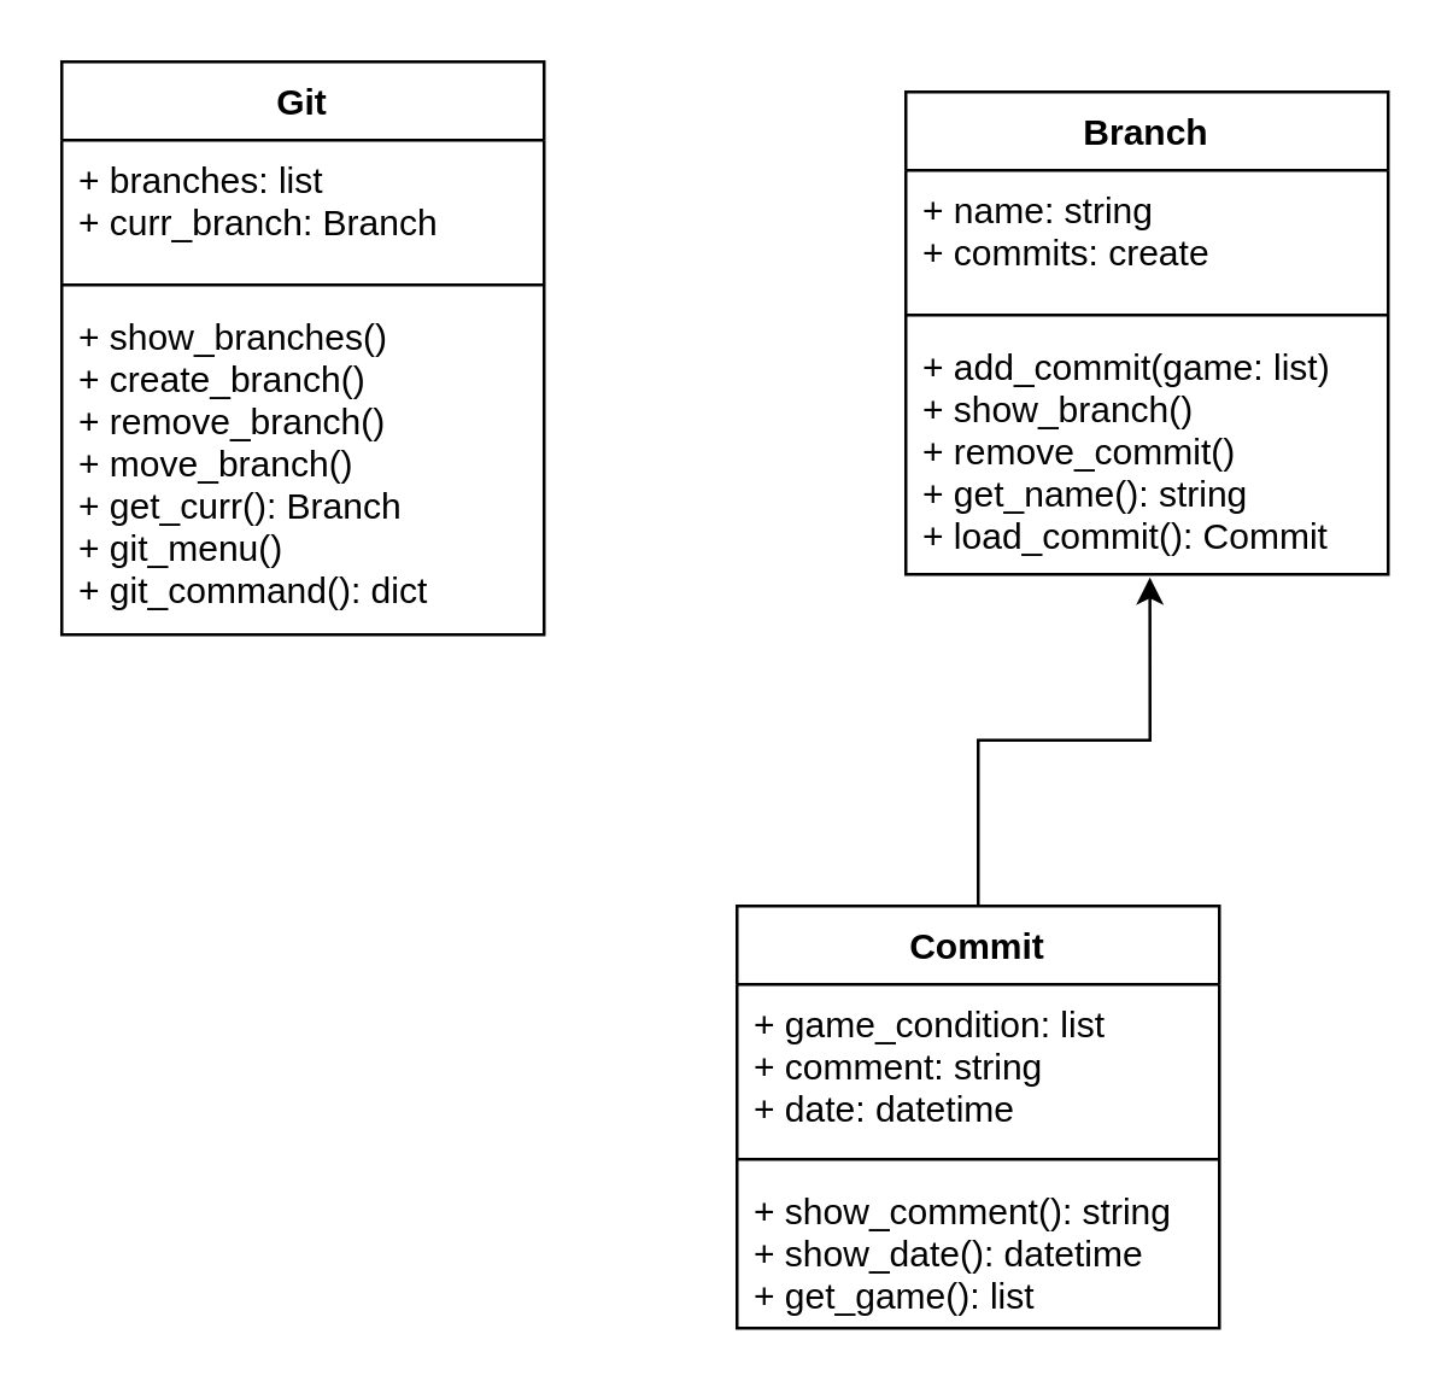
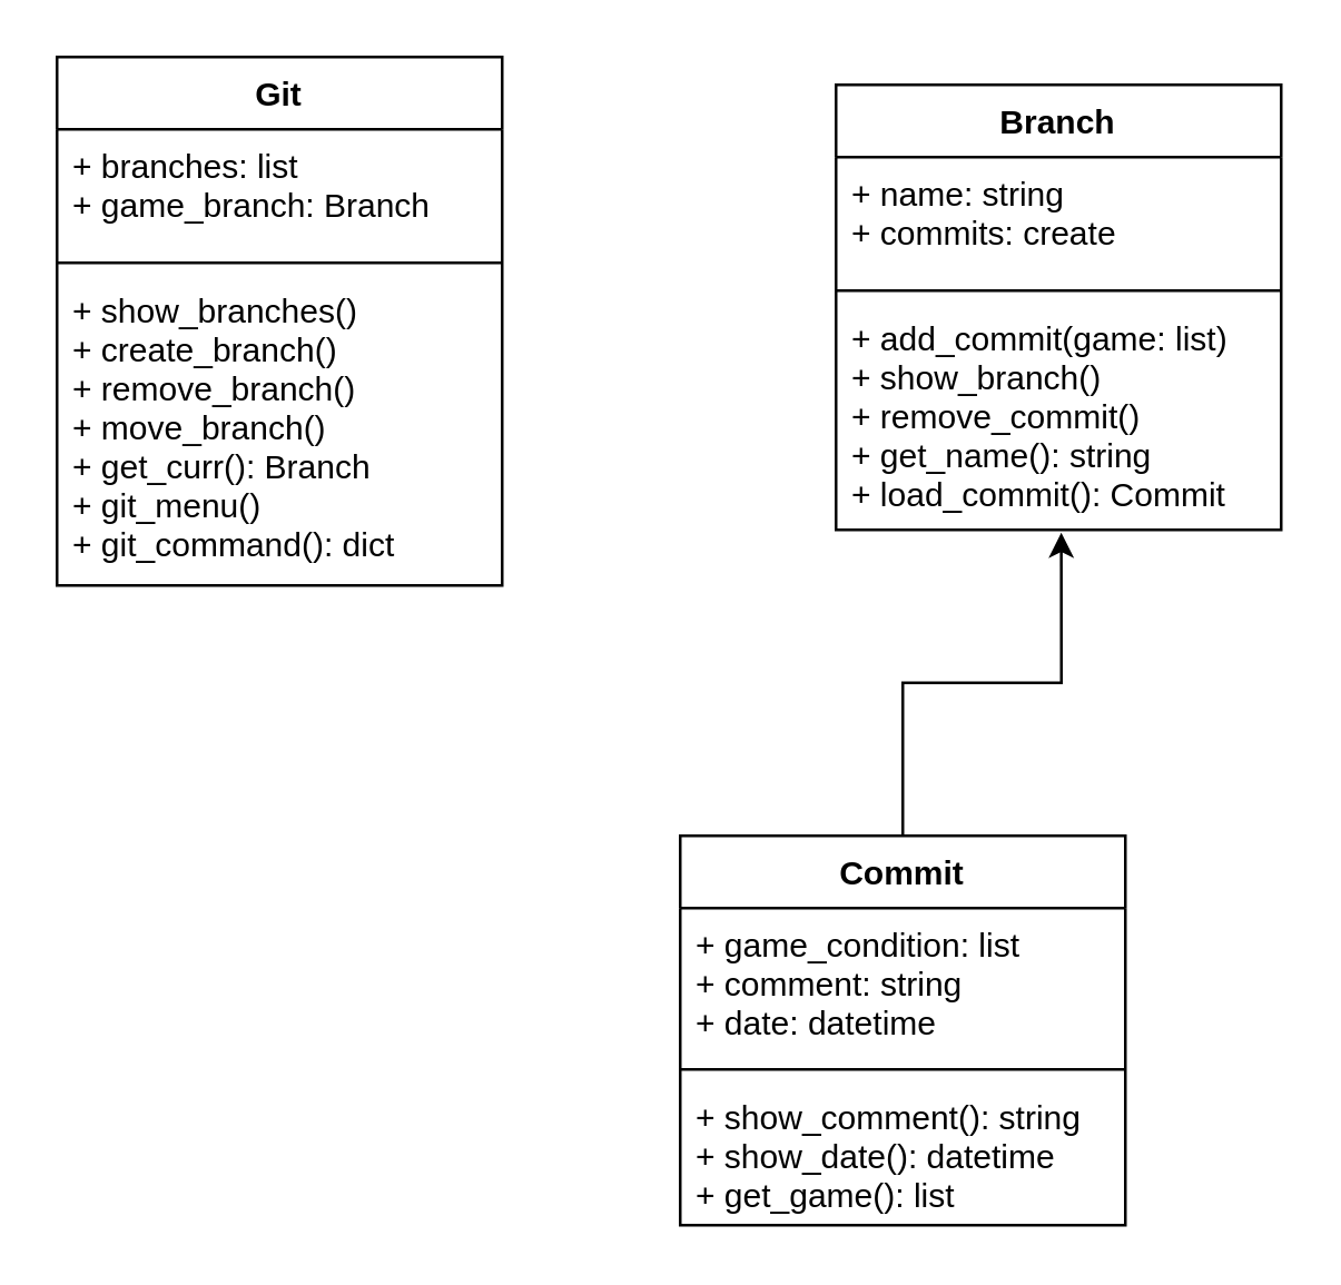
  <mxCell id="0" />
  <mxCell id="1" parent="0" />
  <mxCell id="2" value="Git" style="swimlane;fontStyle=1;align=center;verticalAlign=top;childLayout=stackLayout;horizontal=1;startSize=26;horizontalStack=0;resizeParent=1;resizeParentMax=0;resizeLast=0;collapsible=1;marginBottom=0;" vertex="1" parent="1"><mxGeometry x="20" y="20" width="160" height="190" as="geometry" /></mxCell>
- <mxCell id="3" value="+ branches: list&#10;+ curr_branch: Branch" style="text;strokeColor=none;fillColor=none;align=left;verticalAlign=top;spacingLeft=4;spacingRight=4;overflow=hidden;rotatable=0;points=[[0,0.5],[1,0.5]];portConstraint=eastwest;" vertex="1" parent="2"><mxGeometry y="26" width="160" height="44" as="geometry" /></mxCell>
+ <mxCell id="3" value="+ branches: list&#10;+ game_branch: Branch" style="text;strokeColor=none;fillColor=none;align=left;verticalAlign=top;spacingLeft=4;spacingRight=4;overflow=hidden;rotatable=0;points=[[0,0.5],[1,0.5]];portConstraint=eastwest;" vertex="1" parent="2"><mxGeometry y="26" width="160" height="44" as="geometry" /></mxCell>
  <mxCell id="4" value="" style="line;strokeWidth=1;fillColor=none;align=left;verticalAlign=middle;spacingTop=-1;spacingLeft=3;spacingRight=3;rotatable=0;labelPosition=right;points=[];portConstraint=eastwest;" vertex="1" parent="2"><mxGeometry y="70" width="160" height="8" as="geometry" /></mxCell>
  <mxCell id="5" value="+ show_branches()&#10;+ create_branch()&#10;+ remove_branch()&#10;+ move_branch()&#10;+ get_curr(): Branch&#10;+ git_menu()&#10;+ git_command(): dict&#10;" style="text;strokeColor=none;fillColor=none;align=left;verticalAlign=top;spacingLeft=4;spacingRight=4;overflow=hidden;rotatable=0;points=[[0,0.5],[1,0.5]];portConstraint=eastwest;" vertex="1" parent="2"><mxGeometry y="78" width="160" height="112" as="geometry" /></mxCell>
  <mxCell id="6" value="Branch" style="swimlane;fontStyle=1;align=center;verticalAlign=top;childLayout=stackLayout;horizontal=1;startSize=26;horizontalStack=0;resizeParent=1;resizeParentMax=0;resizeLast=0;collapsible=1;marginBottom=0;" vertex="1" parent="1"><mxGeometry x="300" y="30" width="160" height="160" as="geometry" /></mxCell>
  <mxCell id="7" value="+ name: string&#10;+ commits: create" style="text;strokeColor=none;fillColor=none;align=left;verticalAlign=top;spacingLeft=4;spacingRight=4;overflow=hidden;rotatable=0;points=[[0,0.5],[1,0.5]];portConstraint=eastwest;" vertex="1" parent="6"><mxGeometry y="26" width="160" height="44" as="geometry" /></mxCell>
  <mxCell id="8" value="" style="line;strokeWidth=1;fillColor=none;align=left;verticalAlign=middle;spacingTop=-1;spacingLeft=3;spacingRight=3;rotatable=0;labelPosition=right;points=[];portConstraint=eastwest;" vertex="1" parent="6"><mxGeometry y="70" width="160" height="8" as="geometry" /></mxCell>
  <mxCell id="9" value="+ add_commit(game: list)&#10;+ show_branch()&#10;+ remove_commit()&#10;+ get_name(): string&#10;+ load_commit(): Commit" style="text;strokeColor=none;fillColor=none;align=left;verticalAlign=top;spacingLeft=4;spacingRight=4;overflow=hidden;rotatable=0;points=[[0,0.5],[1,0.5]];portConstraint=eastwest;" vertex="1" parent="6"><mxGeometry y="78" width="160" height="82" as="geometry" /></mxCell>
  <mxCell id="10" style="edgeStyle=orthogonalEdgeStyle;rounded=0;orthogonalLoop=1;jettySize=auto;html=1;entryX=0.506;entryY=1.012;entryDx=0;entryDy=0;entryPerimeter=0;" edge="1" parent="1" source="11" target="9"><mxGeometry relative="1" as="geometry" /></mxCell>
  <mxCell id="11" value="Commit" style="swimlane;fontStyle=1;align=center;verticalAlign=top;childLayout=stackLayout;horizontal=1;startSize=26;horizontalStack=0;resizeParent=1;resizeParentMax=0;resizeLast=0;collapsible=1;marginBottom=0;" vertex="1" parent="1"><mxGeometry x="244" y="300" width="160" height="140" as="geometry" /></mxCell>
  <mxCell id="12" value="+ game_condition: list&#10;+ comment: string&#10;+ date: datetime" style="text;strokeColor=none;fillColor=none;align=left;verticalAlign=top;spacingLeft=4;spacingRight=4;overflow=hidden;rotatable=0;points=[[0,0.5],[1,0.5]];portConstraint=eastwest;" vertex="1" parent="11"><mxGeometry y="26" width="160" height="54" as="geometry" /></mxCell>
  <mxCell id="13" value="" style="line;strokeWidth=1;fillColor=none;align=left;verticalAlign=middle;spacingTop=-1;spacingLeft=3;spacingRight=3;rotatable=0;labelPosition=right;points=[];portConstraint=eastwest;" vertex="1" parent="11"><mxGeometry y="80" width="160" height="8" as="geometry" /></mxCell>
  <mxCell id="14" value="+ show_comment(): string&#10;+ show_date(): datetime&#10;+ get_game(): list" style="text;strokeColor=none;fillColor=none;align=left;verticalAlign=top;spacingLeft=4;spacingRight=4;overflow=hidden;rotatable=0;points=[[0,0.5],[1,0.5]];portConstraint=eastwest;" vertex="1" parent="11"><mxGeometry y="88" width="160" height="52" as="geometry" /></mxCell>
